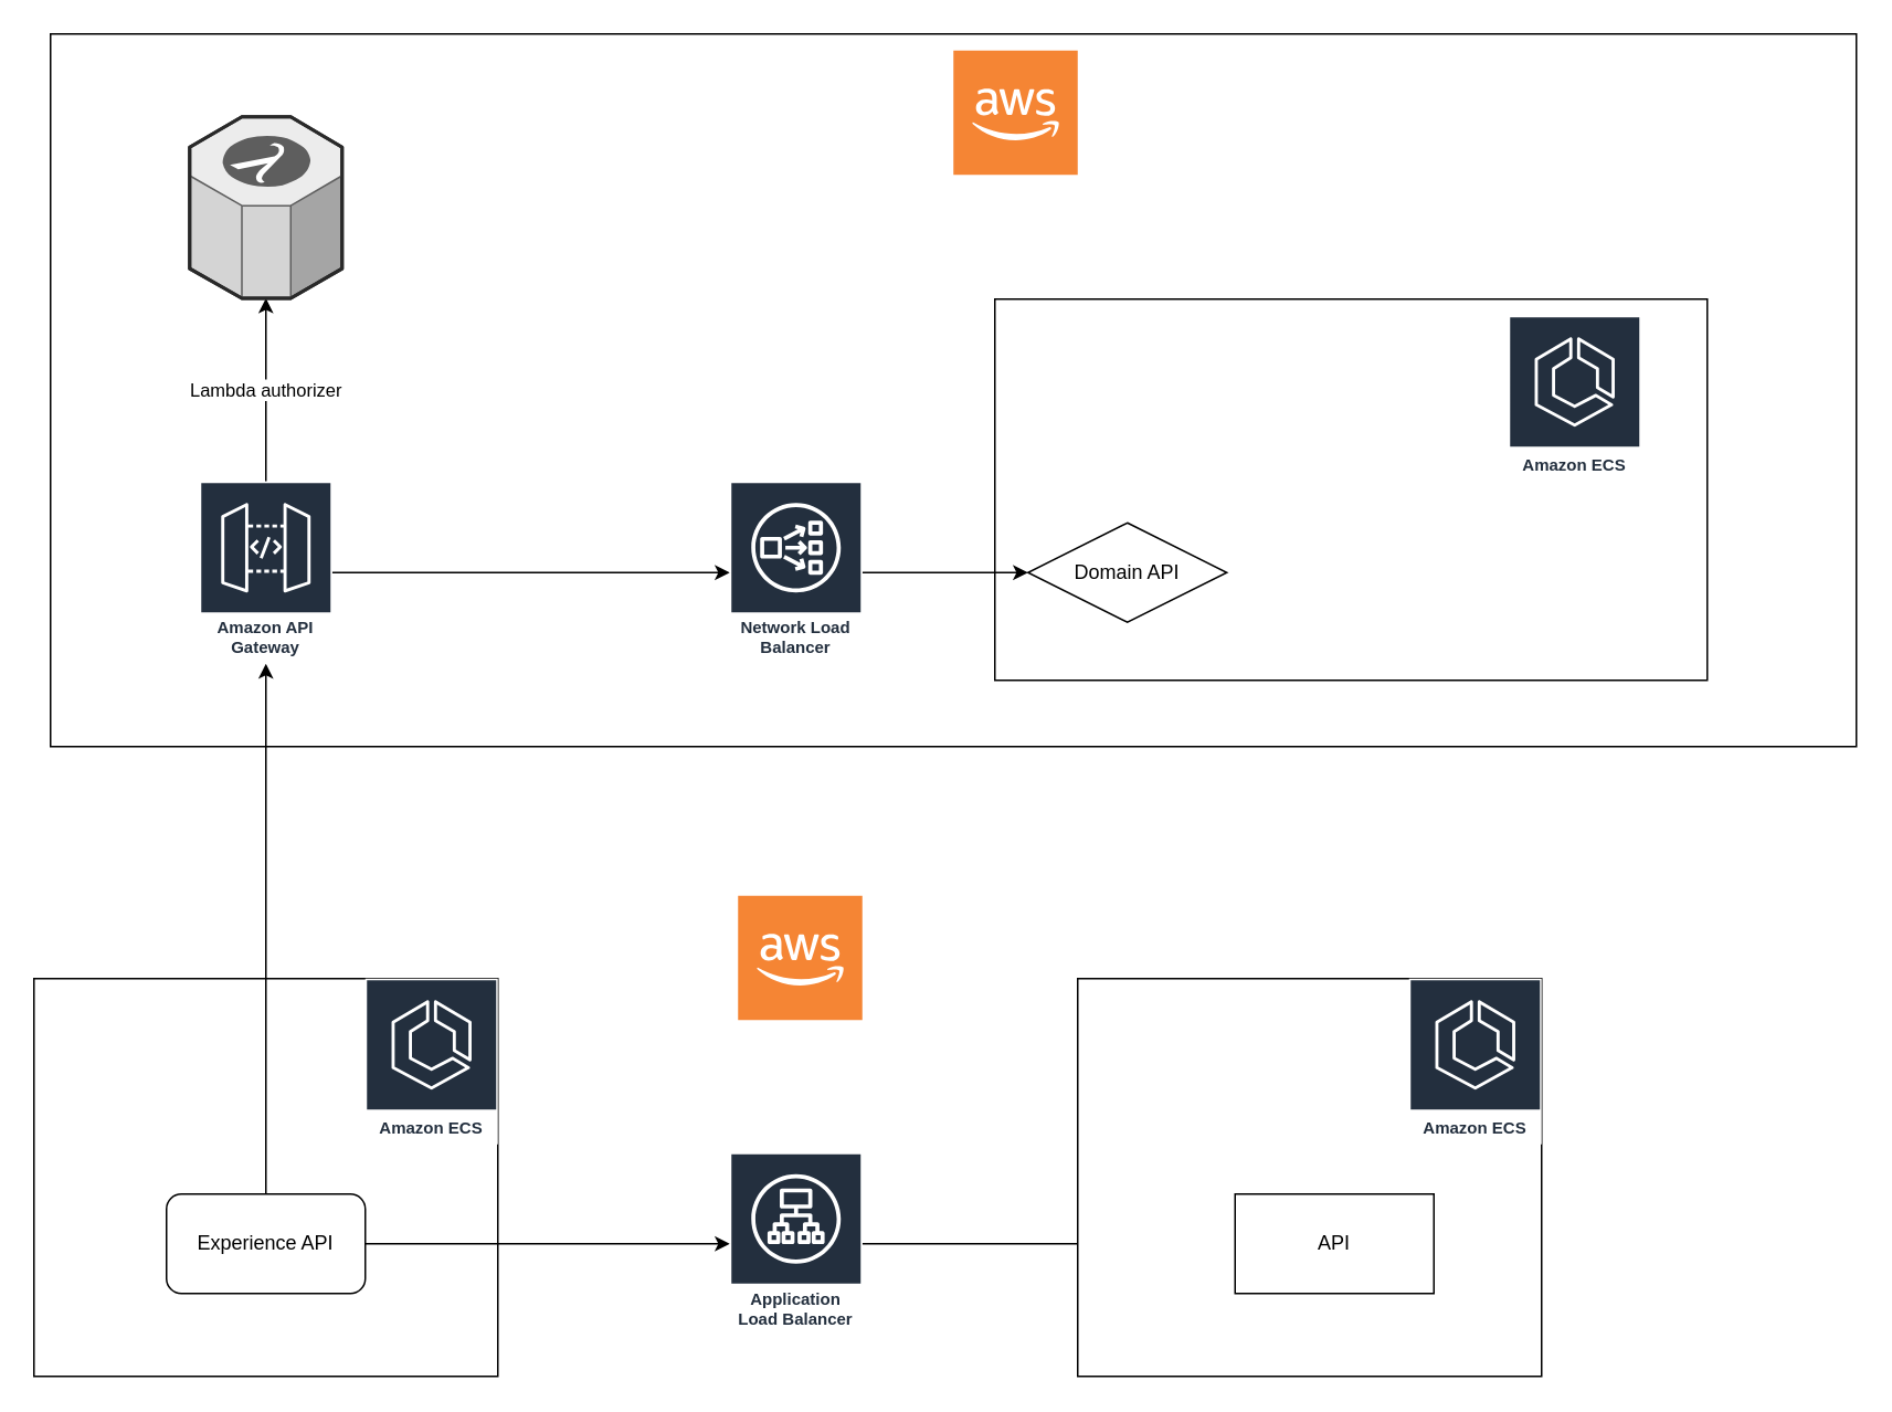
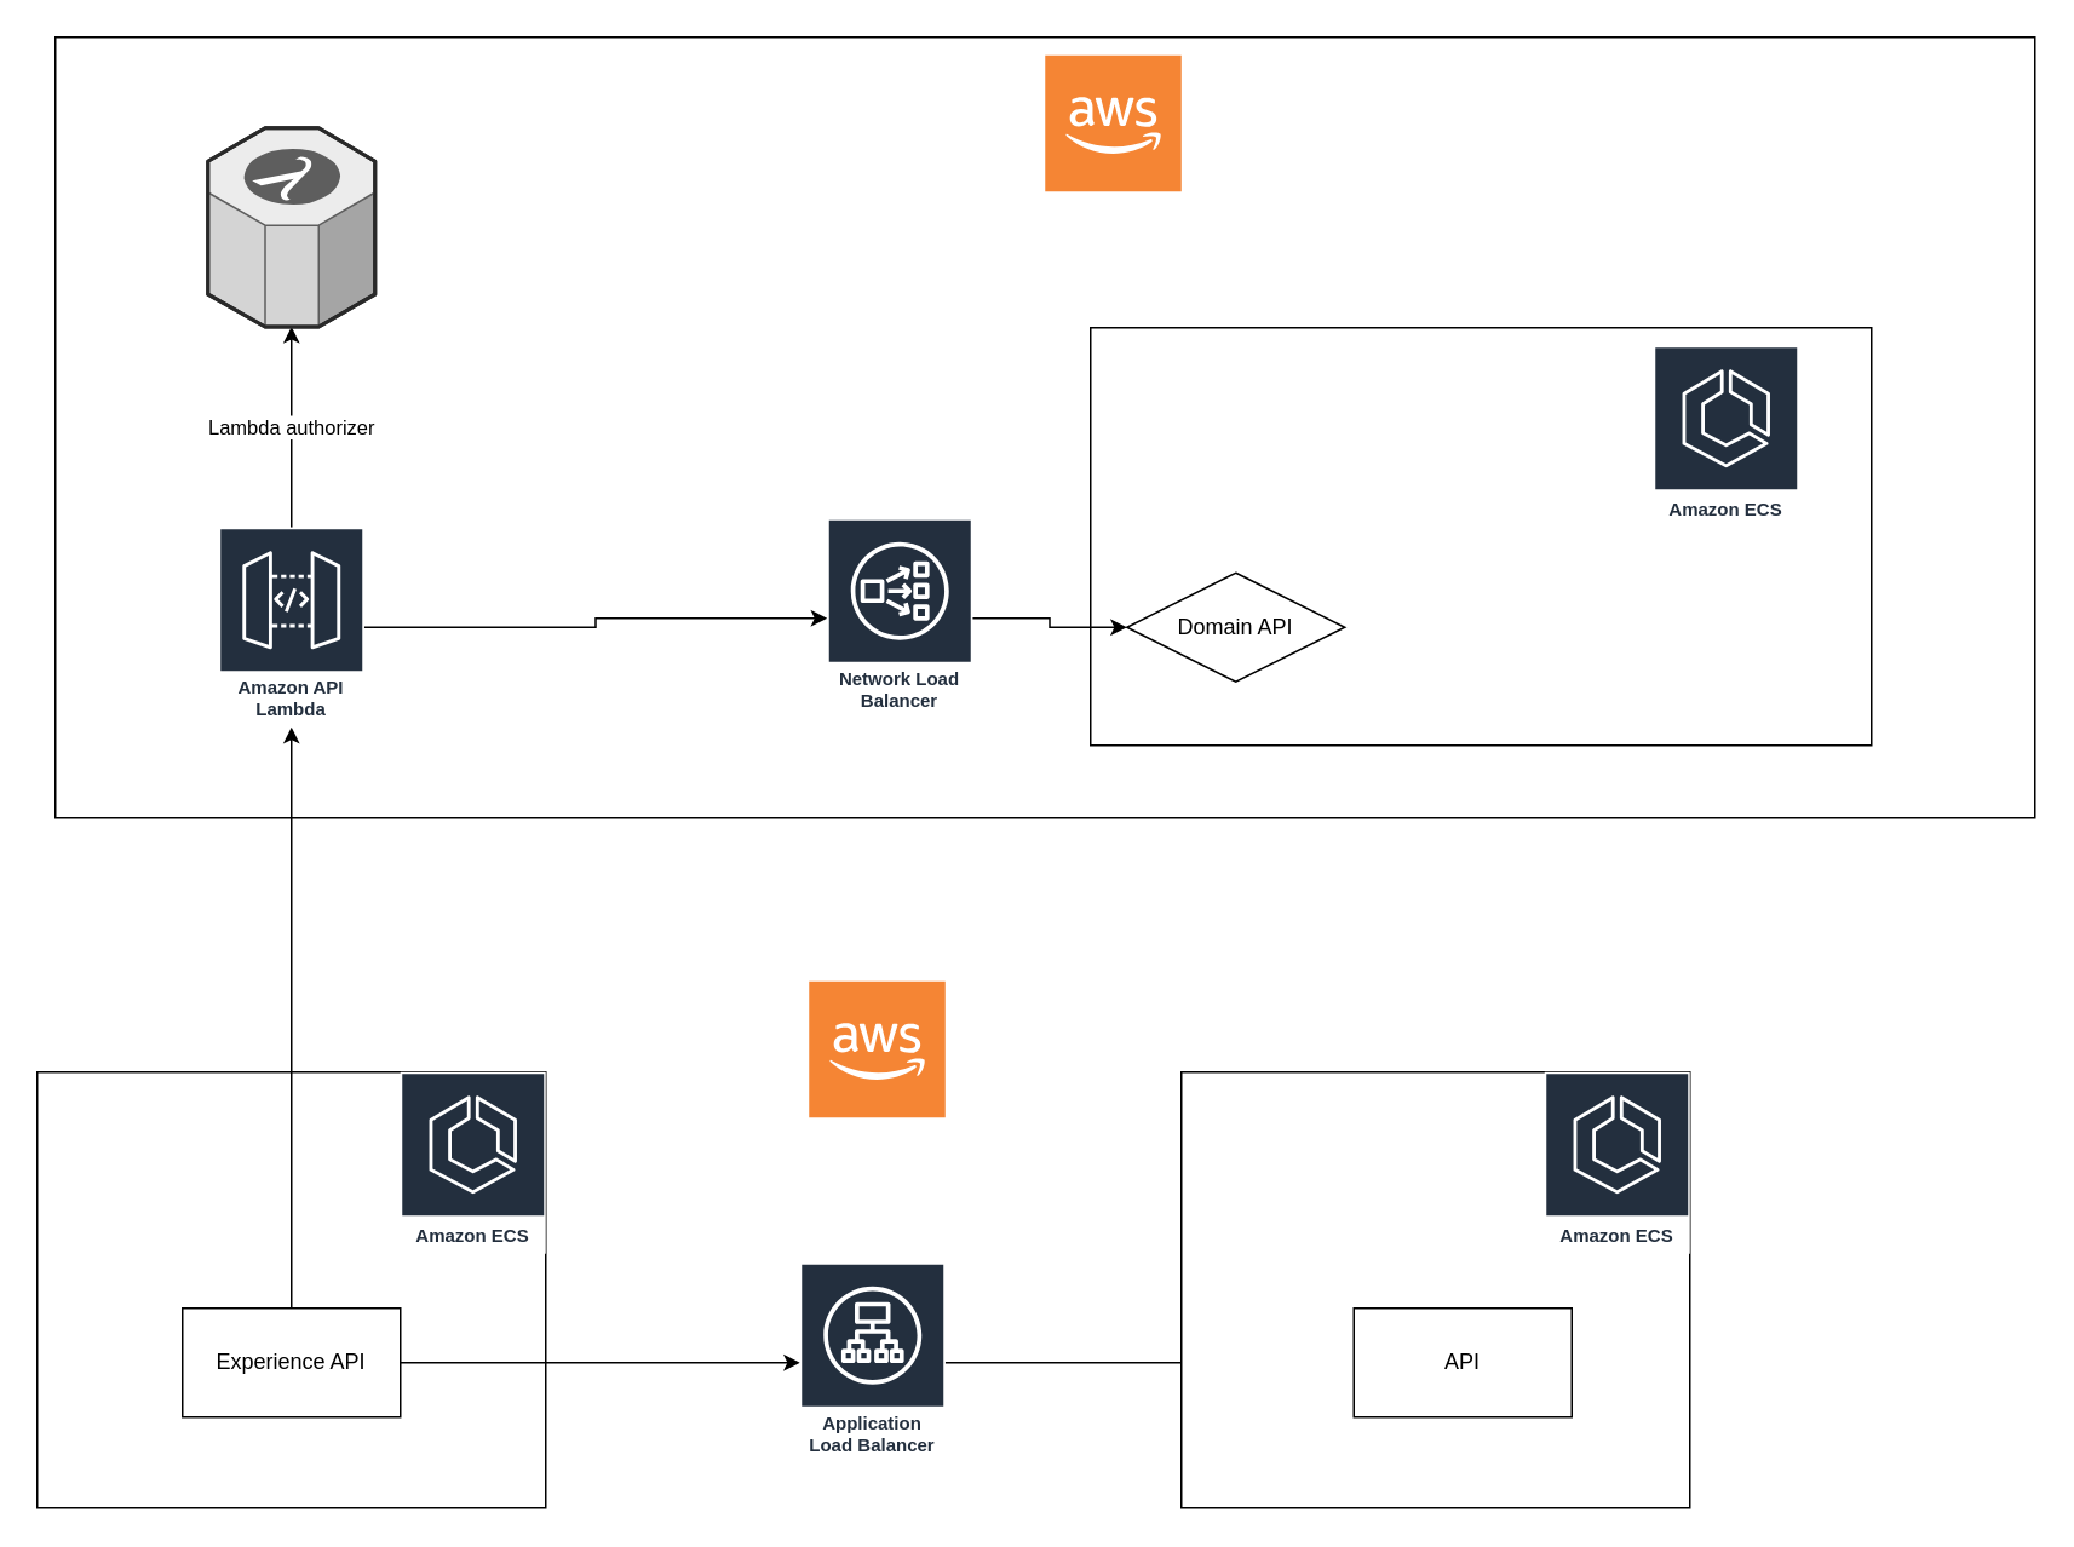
  <mxCell id="0" />
  <mxCell id="1" parent="0" />
  <mxCell id="2" value="" style="rounded=0;whiteSpace=wrap;html=1;" vertex="1" parent="1"><mxGeometry x="20" y="590" width="280" height="240" as="geometry" /></mxCell>
  <mxCell id="3" value="" style="rounded=0;whiteSpace=wrap;html=1;" vertex="1" parent="1"><mxGeometry x="30" y="20" width="1090" height="430" as="geometry" /></mxCell>
  <mxCell id="4" style="edgeStyle=orthogonalEdgeStyle;rounded=0;orthogonalLoop=1;jettySize=auto;html=1;" edge="1" parent="1" source="6" target="12"><mxGeometry relative="1" as="geometry" /></mxCell>
  <mxCell id="5" style="edgeStyle=orthogonalEdgeStyle;rounded=0;orthogonalLoop=1;jettySize=auto;html=1;" edge="1" parent="1" source="6" target="18"><mxGeometry relative="1" as="geometry" /></mxCell>
- <mxCell id="6" value="Experience API" style="whiteSpace=wrap;html=1;rounded=1;" vertex="1" parent="1"><mxGeometry x="100" y="720" width="120" height="60" as="geometry" /></mxCell>
+ <mxCell id="6" value="Experience API" style="rounded=0;whiteSpace=wrap;html=1;" vertex="1" parent="1"><mxGeometry x="100" y="720" width="120" height="60" as="geometry" /></mxCell>
  <mxCell id="7" value="" style="rounded=0;whiteSpace=wrap;html=1;" vertex="1" parent="1"><mxGeometry x="600" y="180" width="430" height="230" as="geometry" /></mxCell>
  <mxCell id="8" value="Domain API" style="rhombus;whiteSpace=wrap;html=1;" vertex="1" parent="1"><mxGeometry x="620" y="315" width="120" height="60" as="geometry" /></mxCell>
  <mxCell id="9" value="Amazon ECS" style="outlineConnect=0;fontColor=#232F3E;gradientColor=none;strokeColor=#ffffff;fillColor=#232F3E;dashed=0;verticalLabelPosition=middle;verticalAlign=bottom;align=center;html=1;whiteSpace=wrap;fontSize=10;fontStyle=1;spacing=3;shape=mxgraph.aws4.productIcon;prIcon=mxgraph.aws4.ecs;" vertex="1" parent="1"><mxGeometry x="910" y="190" width="80" height="100" as="geometry" /></mxCell>
  <mxCell id="10" style="edgeStyle=orthogonalEdgeStyle;rounded=0;orthogonalLoop=1;jettySize=auto;html=1;" edge="1" parent="1" source="12" target="14"><mxGeometry relative="1" as="geometry" /></mxCell>
  <mxCell id="11" value="Lambda authorizer" style="edgeStyle=orthogonalEdgeStyle;rounded=0;orthogonalLoop=1;jettySize=auto;html=1;" edge="1" parent="1" source="12" target="16"><mxGeometry relative="1" as="geometry" /></mxCell>
- <mxCell id="12" value="Amazon API Gateway" style="outlineConnect=0;fontColor=#232F3E;gradientColor=none;strokeColor=#ffffff;fillColor=#232F3E;dashed=0;verticalLabelPosition=middle;verticalAlign=bottom;align=center;html=1;whiteSpace=wrap;fontSize=10;fontStyle=1;spacing=3;shape=mxgraph.aws4.productIcon;prIcon=mxgraph.aws4.api_gateway;" vertex="1" parent="1"><mxGeometry x="120" y="290" width="80" height="110" as="geometry" /></mxCell>
+ <mxCell id="12" value="Amazon API Lambda" style="outlineConnect=0;fontColor=#232F3E;gradientColor=none;strokeColor=#ffffff;fillColor=#232F3E;dashed=0;verticalLabelPosition=middle;verticalAlign=bottom;align=center;html=1;whiteSpace=wrap;fontSize=10;fontStyle=1;spacing=3;shape=mxgraph.aws4.productIcon;prIcon=mxgraph.aws4.api_gateway;" vertex="1" parent="1"><mxGeometry x="120" y="290" width="80" height="110" as="geometry" /></mxCell>
  <mxCell id="13" style="edgeStyle=orthogonalEdgeStyle;rounded=0;orthogonalLoop=1;jettySize=auto;html=1;entryX=0;entryY=0.5;entryDx=0;entryDy=0;" edge="1" parent="1" source="14" target="8"><mxGeometry relative="1" as="geometry" /></mxCell>
- <mxCell id="14" value="Network Load Balancer" style="outlineConnect=0;fontColor=#232F3E;gradientColor=none;strokeColor=#ffffff;fillColor=#232F3E;dashed=0;verticalLabelPosition=middle;verticalAlign=bottom;align=center;html=1;whiteSpace=wrap;fontSize=10;fontStyle=1;spacing=3;shape=mxgraph.aws4.productIcon;prIcon=mxgraph.aws4.network_load_balancer;" vertex="1" parent="1"><mxGeometry x="440" y="290" width="80" height="110" as="geometry" /></mxCell>
+ <mxCell id="14" value="Network Load Balancer" style="outlineConnect=0;fontColor=#232F3E;gradientColor=none;strokeColor=#ffffff;fillColor=#232F3E;dashed=0;verticalLabelPosition=middle;verticalAlign=bottom;align=center;html=1;whiteSpace=wrap;fontSize=10;fontStyle=1;spacing=3;shape=mxgraph.aws4.productIcon;prIcon=mxgraph.aws4.network_load_balancer;" vertex="1" parent="1"><mxGeometry x="455" y="285" width="80" height="110" as="geometry" /></mxCell>
  <mxCell id="15" value="Amazon ECS" style="outlineConnect=0;fontColor=#232F3E;gradientColor=none;strokeColor=#ffffff;fillColor=#232F3E;dashed=0;verticalLabelPosition=middle;verticalAlign=bottom;align=center;html=1;whiteSpace=wrap;fontSize=10;fontStyle=1;spacing=3;shape=mxgraph.aws4.productIcon;prIcon=mxgraph.aws4.ecs;" vertex="1" parent="1"><mxGeometry x="220" y="590" width="80" height="100" as="geometry" /></mxCell>
  <mxCell id="16" value="" style="verticalLabelPosition=bottom;html=1;verticalAlign=top;strokeWidth=1;align=center;outlineConnect=0;dashed=0;outlineConnect=0;shape=mxgraph.aws3d.lambda;fillColor=#ECECEC;strokeColor=#5E5E5E;aspect=fixed;" vertex="1" parent="1"><mxGeometry x="114" y="70" width="92" height="109.5" as="geometry" /></mxCell>
  <mxCell id="17" style="edgeStyle=orthogonalEdgeStyle;rounded=0;orthogonalLoop=1;jettySize=auto;html=1;entryX=0;entryY=0.5;entryDx=0;entryDy=0;" edge="1" parent="1" source="18" target="20"><mxGeometry relative="1" as="geometry" /></mxCell>
  <mxCell id="18" value="Application Load Balancer" style="outlineConnect=0;fontColor=#232F3E;gradientColor=none;strokeColor=#ffffff;fillColor=#232F3E;dashed=0;verticalLabelPosition=middle;verticalAlign=bottom;align=center;html=1;whiteSpace=wrap;fontSize=10;fontStyle=1;spacing=3;shape=mxgraph.aws4.productIcon;prIcon=mxgraph.aws4.application_load_balancer;" vertex="1" parent="1"><mxGeometry x="440" y="695" width="80" height="110" as="geometry" /></mxCell>
  <mxCell id="19" value="" style="rounded=0;whiteSpace=wrap;html=1;" vertex="1" parent="1"><mxGeometry x="650" y="590" width="280" height="240" as="geometry" /></mxCell>
  <mxCell id="20" value="API" style="rounded=0;whiteSpace=wrap;html=1;" vertex="1" parent="1"><mxGeometry x="745" y="720" width="120" height="60" as="geometry" /></mxCell>
  <mxCell id="21" value="Amazon ECS" style="outlineConnect=0;fontColor=#232F3E;gradientColor=none;strokeColor=#ffffff;fillColor=#232F3E;dashed=0;verticalLabelPosition=middle;verticalAlign=bottom;align=center;html=1;whiteSpace=wrap;fontSize=10;fontStyle=1;spacing=3;shape=mxgraph.aws4.productIcon;prIcon=mxgraph.aws4.ecs;" vertex="1" parent="1"><mxGeometry x="850" y="590" width="80" height="100" as="geometry" /></mxCell>
  <mxCell id="22" value="" style="outlineConnect=0;dashed=0;verticalLabelPosition=bottom;verticalAlign=top;align=center;html=1;shape=mxgraph.aws3.cloud_2;fillColor=#F58534;gradientColor=none;" vertex="1" parent="1"><mxGeometry x="575" y="30" width="75" height="75" as="geometry" /></mxCell>
  <mxCell id="23" value="" style="outlineConnect=0;dashed=0;verticalLabelPosition=bottom;verticalAlign=top;align=center;html=1;shape=mxgraph.aws3.cloud_2;fillColor=#F58534;gradientColor=none;" vertex="1" parent="1"><mxGeometry x="445" y="540" width="75" height="75" as="geometry" /></mxCell>
